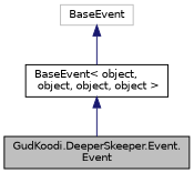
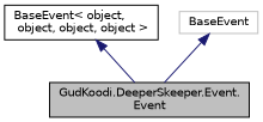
  digraph {
    node [color=black fillcolor=white fontname=Helvetica fontsize=10 shape=record style=filled]
    edge [color=midnightblue dir=back fontname=Helvetica fontsize=10 labelfontname=Helvetica labelfontsize=10 style=solid]
    n1 [fillcolor=grey75 fontcolor=black height=0.2 label="GudKoodi.DeeperSkeeper.Event.\lEvent" width=0.4]
    n2 [height=0.2 label="BaseEvent\< object,\l object, object, object \>" width=0.4]
    n3 [color=grey75 height=0.2 label=BaseEvent width=0.4]
    n2 -> n1
-   n3 -> n2
+   n3 -> n1
  }
